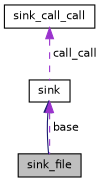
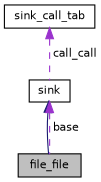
  digraph {
    node [color=black fillcolor=white fontname=Helvetica fontsize=10 shape=record style=filled]
    edge [color=darkorchid3 dir=back fontname=Helvetica fontsize=10 labelfontname=Helvetica labelfontsize=10 style=dashed]
-   n1 [fillcolor=grey75 fontcolor=black height=0.2 label=sink_file width=0.4]
+   n1 [fillcolor=grey75 fontcolor=black height=0.2 label=file_file width=0.4]
    n2 [height=0.2 label=sink width=0.4]
-   n3 [height=0.2 label=sink_call_call width=0.4]
+   n3 [height=0.2 label=sink_call_tab width=0.4]
    n2 -> n1 [color=midnightblue style=solid]
    n2 -> n1 [label=" base"]
    n3 -> n2 [label=" call_call"]
  }
